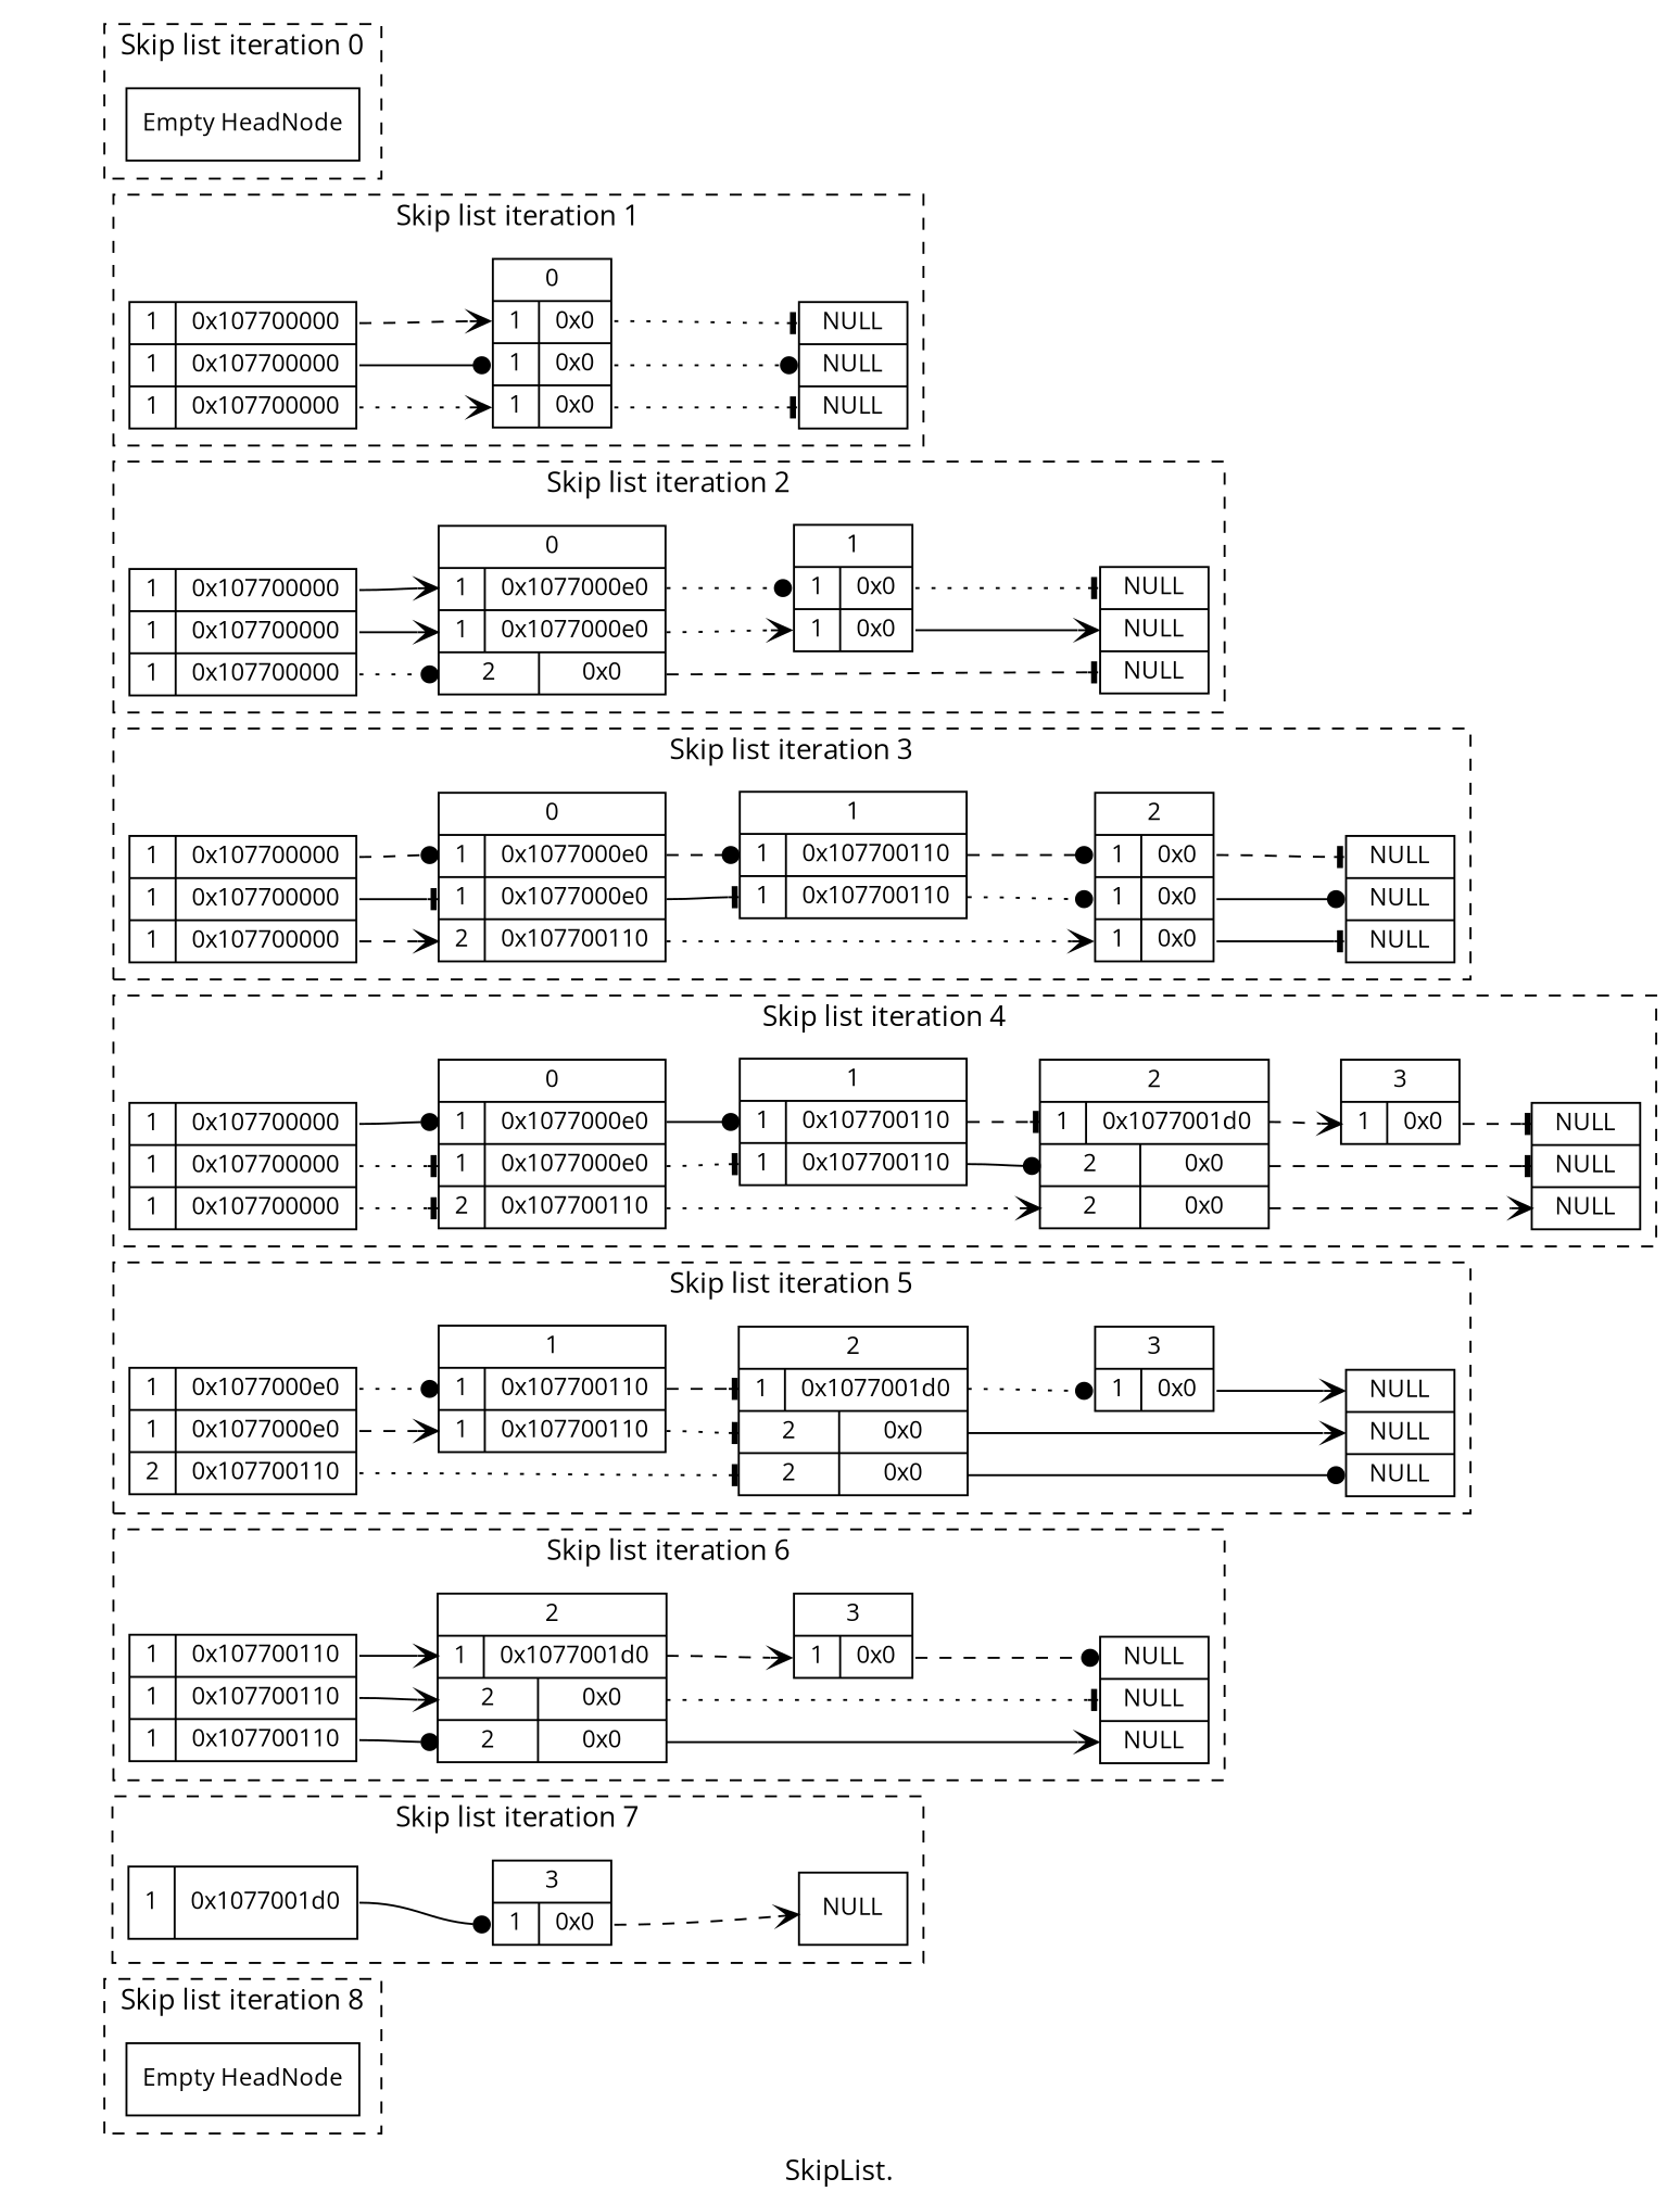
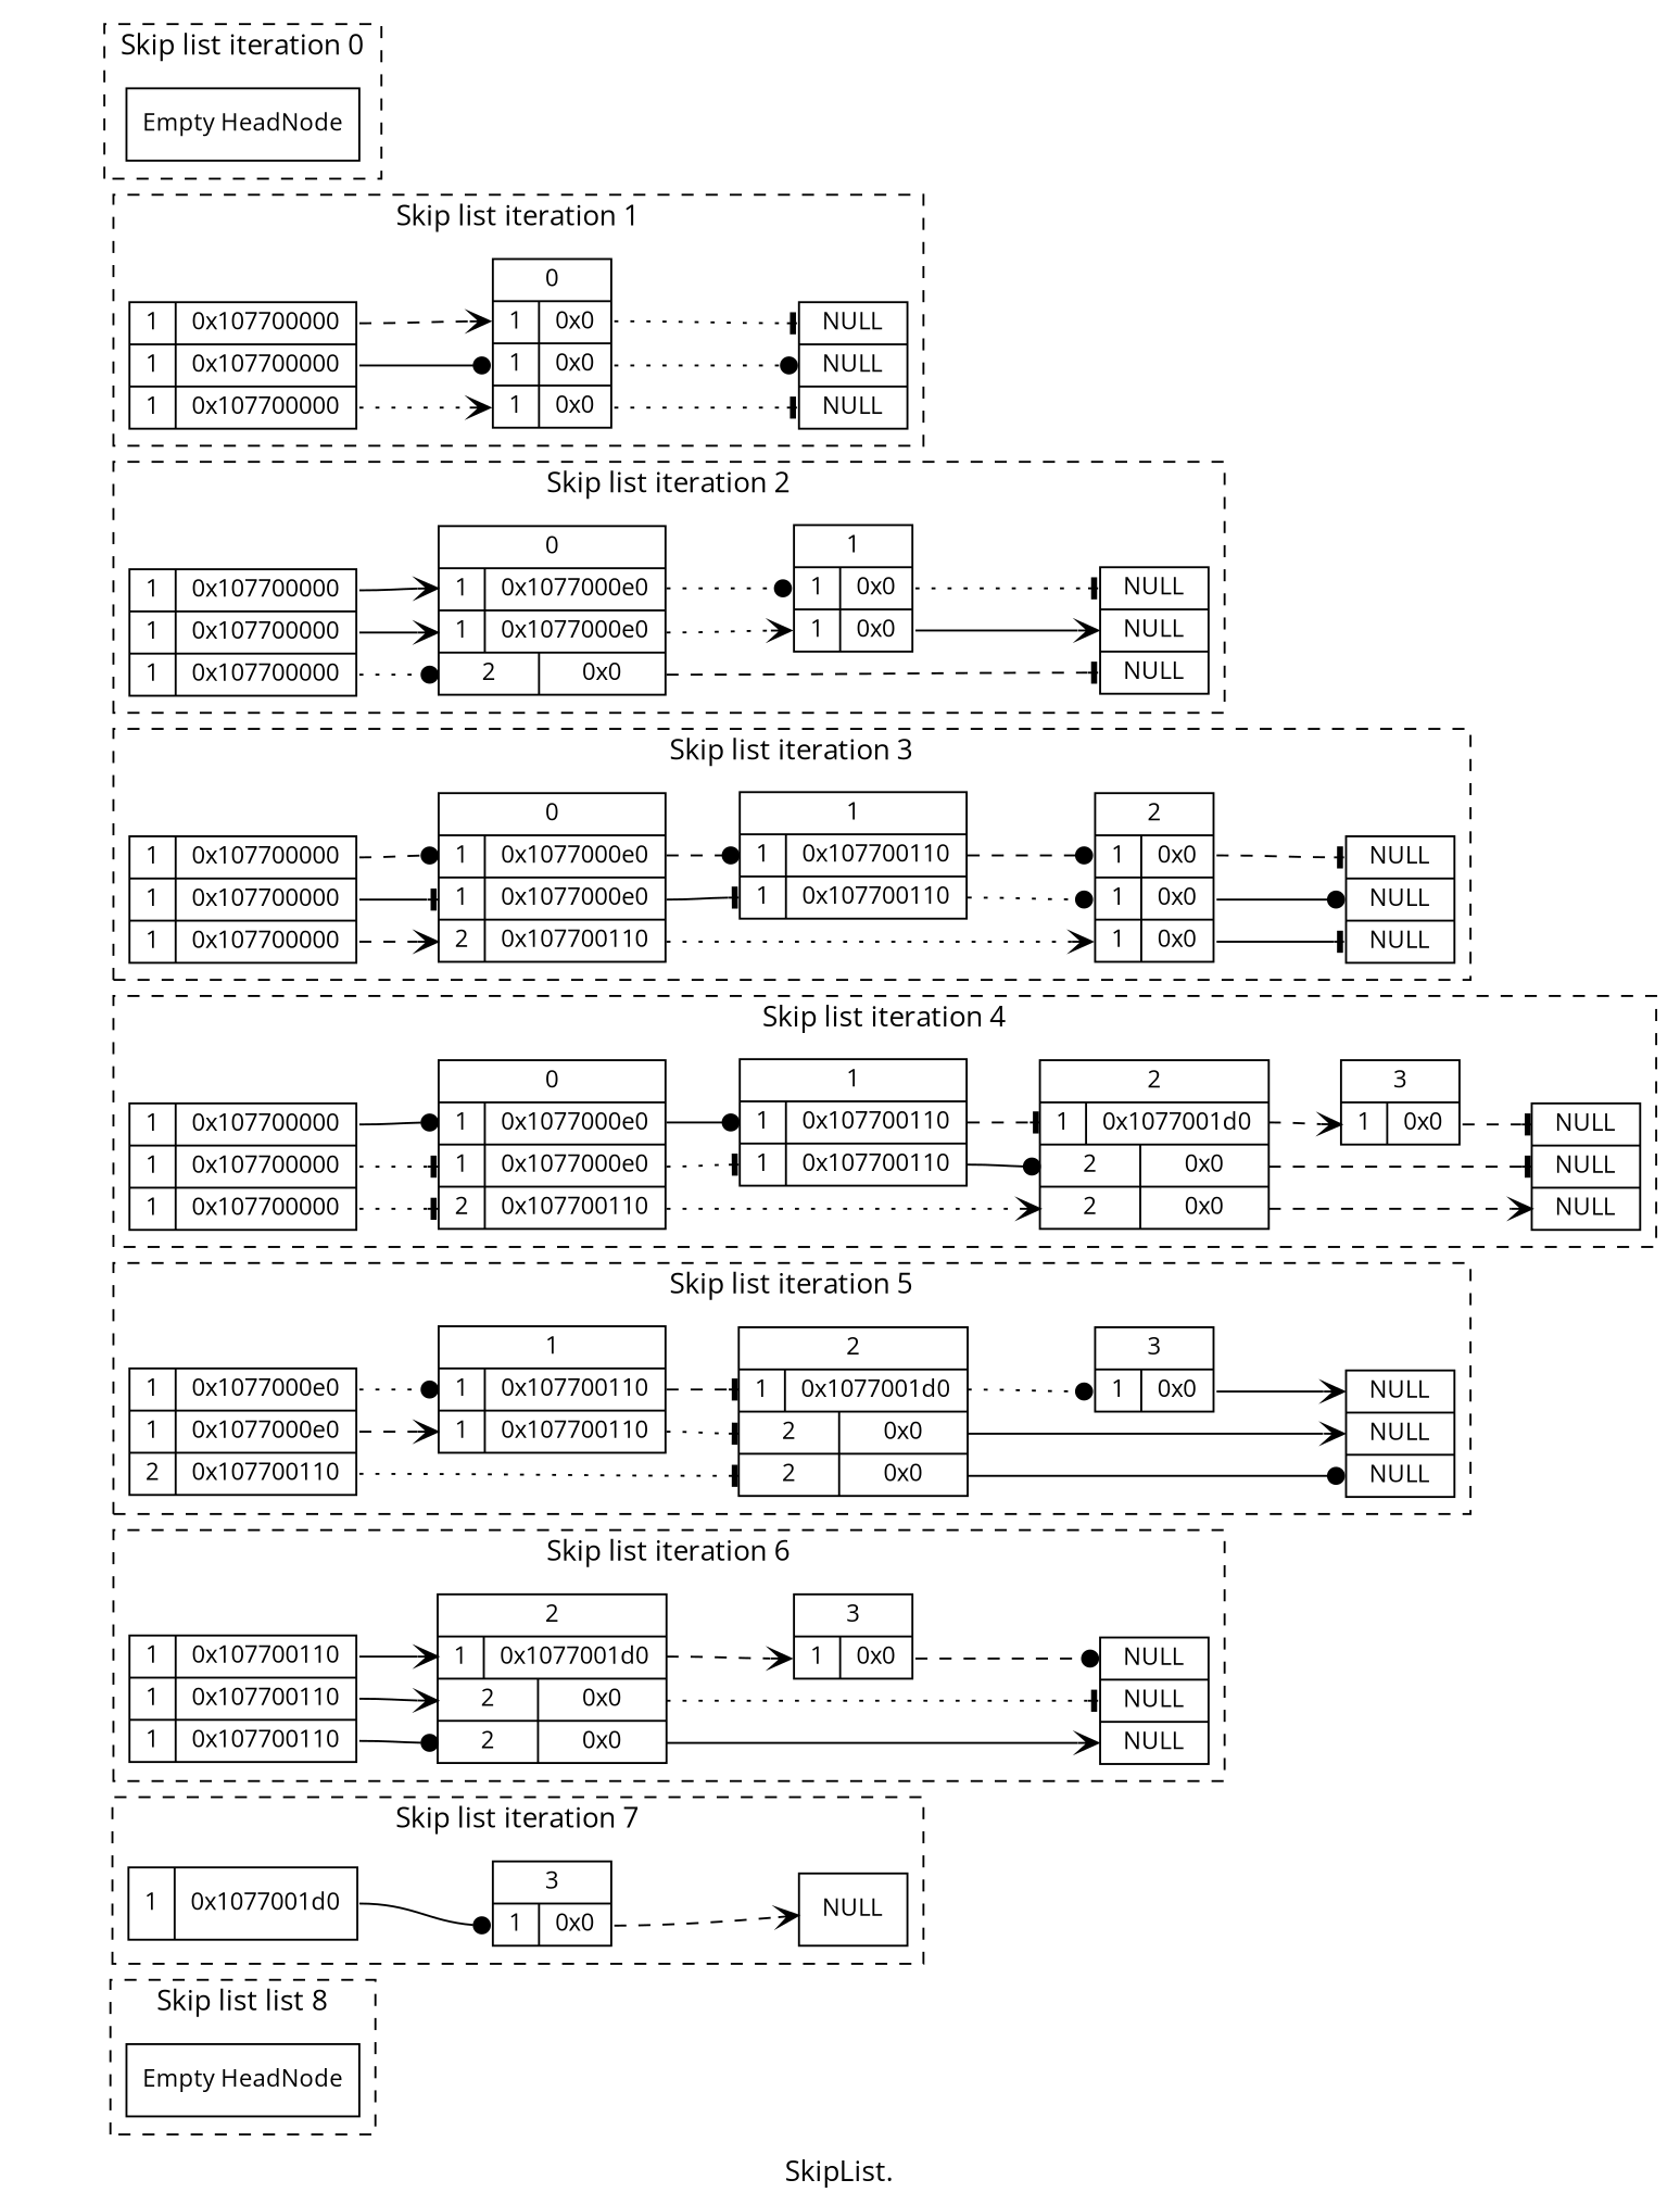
  digraph {
    label="SkipList."
    rankdir=LR
    fontname="Open Sans"
    node [fontsize=12 shape=record fontname="Open Sans"]
    edge [headport=w1 tailport=f1 style=solid arrowhead=vee fontname="Open Sans"]
    n1 [label="{ 1 | <f0> 0x107700000} | { 1 | <f1> 0x107700000} | { 1 | <f2> 0x107700000}"]
    n2 [label="<f0> 0 | { <w1> 1 | <f1> 0x0 } | { <w2> 1 | <f2> 0x0 } | { <w3> 1 | <f3> 0x0 }"]
    n3 [label="<w1> NULL | <w2> NULL | <w3> NULL"]
    n4 [label="Empty HeadNode"]
    n5 [label="{ 1 | <f0> 0x107700000} | { 1 | <f1> 0x107700000} | { 1 | <f2> 0x107700000}"]
    n6 [label="<f0> 0 | { <w1> 1 | <f1> 0x1077000e0 } | { <w2> 1 | <f2> 0x1077000e0 } | { <w3> 2 | <f3> 0x0 }"]
    n7 [label="<w1> NULL | <w2> NULL | <w3> NULL"]
    n8 [label="<f0> 1 | { <w1> 1 | <f1> 0x0 } | { <w2> 1 | <f2> 0x0 }"]
    n9 [label="{ 1 | <f0> 0x107700000} | { 1 | <f1> 0x107700000} | { 1 | <f2> 0x107700000}"]
    n10 [label="<f0> 0 | { <w1> 1 | <f1> 0x1077000e0 } | { <w2> 1 | <f2> 0x1077000e0 } | { <w3> 2 | <f3> 0x107700110 }"]
    n11 [label="<w1> NULL | <w2> NULL | <w3> NULL"]
    n12 [label="<f0> 1 | { <w1> 1 | <f1> 0x107700110 } | { <w2> 1 | <f2> 0x107700110 }"]
    n13 [label="<f0> 2 | { <w1> 1 | <f1> 0x0 } | { <w2> 1 | <f2> 0x0 } | { <w3> 1 | <f3> 0x0 }"]
    n14 [label="{ 1 | <f0> 0x107700000} | { 1 | <f1> 0x107700000} | { 1 | <f2> 0x107700000}"]
    n15 [label="<f0> 0 | { <w1> 1 | <f1> 0x1077000e0 } | { <w2> 1 | <f2> 0x1077000e0 } | { <w3> 2 | <f3> 0x107700110 }"]
    n16 [label="<w1> NULL | <w2> NULL | <w3> NULL"]
    n17 [label="<f0> 1 | { <w1> 1 | <f1> 0x107700110 } | { <w2> 1 | <f2> 0x107700110 }"]
    n18 [label="<f0> 2 | { <w1> 1 | <f1> 0x1077001d0 } | { <w2> 2 | <f2> 0x0 } | { <w3> 2 | <f3> 0x0 }"]
    n19 [label="<f0> 3 | { <w1> 1 | <f1> 0x0 }"]
    n20 [label="{ 1 | <f0> 0x1077000e0} | { 1 | <f1> 0x1077000e0} | { 2 | <f2> 0x107700110}"]
    n21 [label="<f0> 1 | { <w1> 1 | <f1> 0x107700110 } | { <w2> 1 | <f2> 0x107700110 }"]
    n22 [label="<f0> 2 | { <w1> 1 | <f1> 0x1077001d0 } | { <w2> 2 | <f2> 0x0 } | { <w3> 2 | <f3> 0x0 }"]
    n23 [label="<w1> NULL | <w2> NULL | <w3> NULL"]
    n24 [label="<f0> 3 | { <w1> 1 | <f1> 0x0 }"]
    n25 [label="{ 1 | <f0> 0x107700110} | { 1 | <f1> 0x107700110} | { 1 | <f2> 0x107700110}"]
    n26 [label="<f0> 2 | { <w1> 1 | <f1> 0x1077001d0 } | { <w2> 2 | <f2> 0x0 } | { <w3> 2 | <f3> 0x0 }"]
    n27 [label="<w1> NULL | <w2> NULL | <w3> NULL"]
    n28 [label="<f0> 3 | { <w1> 1 | <f1> 0x0 }"]
    n29 [label="{ 1 | <f0> 0x1077001d0}"]
    n30 [label="<f0> 3 | { <w1> 1 | <f1> 0x0 }"]
    n31 [label="<w1> NULL"]
    n32 [label="Empty HeadNode"]
    n33 [label="<f0> | <f1> | <f2> | <f3> | <f4> | <f5> | <f6> | <f7> | <f8> | " style=invis width=0.01]
    subgraph cluster_1 {
      label="Skip list iteration 1"
      style=dashed
      n1
      n2
      n3
    }
    subgraph cluster_2 {
      label="Skip list iteration 0"
      style=dashed
      n4
    }
    subgraph cluster_3 {
      label="Skip list iteration 2"
      style=dashed
      n5
      n6
      n7
      n8
    }
    subgraph cluster_4 {
      label="Skip list iteration 3"
      style=dashed
      n9
      n10
      n11
      n12
      n13
    }
    subgraph cluster_5 {
      label="Skip list iteration 4"
      style=dashed
      n14
      n15
      n16
      n17
      n18
      n19
    }
    subgraph cluster_6 {
      label="Skip list iteration 5"
      style=dashed
      n20
      n21
      n22
      n23
      n24
    }
    subgraph cluster_7 {
      label="Skip list iteration 6"
      style=dashed
      n25
      n26
      n27
      n28
    }
    subgraph cluster_8 {
      label="Skip list iteration 7"
      style=dashed
      n29
      n30
      n31
    }
    subgraph cluster_9 {
-     label="Skip list iteration 8"
+     label="Skip list list 8"
      style=dashed
      n32
    }
    n1 -> n2 [tailport=f0 style=dashed]
    n1 -> n2 [headport=w2 arrowhead=dot]
    n1 -> n2 [headport=w3 tailport=f2 style=dotted]
    n2 -> n3 [style=dotted arrowhead=tee]
    n2 -> n3 [headport=w2 tailport=f2 style=dotted arrowhead=dot]
    n2 -> n3 [headport=w3 tailport=f3 style=dotted arrowhead=tee]
    n5 -> n6 [tailport=f0]
    n5 -> n6 [headport=w2]
    n5 -> n6 [headport=w3 tailport=f2 style=dotted arrowhead=dot]
    n6 -> n7 [headport=w3 tailport=f3 style=dashed arrowhead=tee]
    n6 -> n8 [style=dotted arrowhead=dot]
    n6 -> n8 [headport=w2 tailport=f2 style=dotted]
    n8 -> n7 [style=dotted arrowhead=tee]
    n8 -> n7 [headport=w2 tailport=f2]
    n9 -> n10 [tailport=f0 style=dashed arrowhead=dot]
    n9 -> n10 [headport=w2 arrowhead=tee]
    n9 -> n10 [headport=w3 tailport=f2 style=dashed]
    n10 -> n12 [style=dashed arrowhead=dot]
    n10 -> n12 [headport=w2 tailport=f2 arrowhead=tee]
    n10 -> n13 [headport=w3 tailport=f3 style=dotted]
    n12 -> n13 [style=dashed arrowhead=dot]
    n12 -> n13 [headport=w2 tailport=f2 style=dotted arrowhead=dot]
    n13 -> n11 [style=dashed arrowhead=tee]
    n13 -> n11 [headport=w2 tailport=f2 arrowhead=dot]
    n13 -> n11 [headport=w3 tailport=f3 arrowhead=tee]
    n14 -> n15 [tailport=f0 arrowhead=dot]
    n14 -> n15 [headport=w2 style=dotted arrowhead=tee]
    n14 -> n15 [headport=w3 tailport=f2 style=dotted arrowhead=tee]
    n15 -> n17 [arrowhead=dot]
    n15 -> n17 [headport=w2 tailport=f2 style=dotted arrowhead=tee]
    n15 -> n18 [headport=w3 tailport=f3 style=dotted]
    n17 -> n18 [style=dashed arrowhead=tee]
    n17 -> n18 [headport=w2 tailport=f2 arrowhead=dot]
    n18 -> n16 [headport=w2 tailport=f2 style=dashed arrowhead=tee]
    n18 -> n16 [headport=w3 tailport=f3 style=dashed]
    n18 -> n19 [style=dashed]
    n19 -> n16 [style=dashed arrowhead=tee]
    n20 -> n21 [tailport=f0 style=dotted arrowhead=dot]
    n20 -> n21 [headport=w2 style=dashed]
    n20 -> n22 [headport=w3 tailport=f2 style=dotted arrowhead=tee]
    n21 -> n22 [style=dashed arrowhead=tee]
    n21 -> n22 [headport=w2 tailport=f2 style=dotted arrowhead=tee]
    n22 -> n23 [headport=w2 tailport=f2]
    n22 -> n23 [headport=w3 tailport=f3 arrowhead=dot]
    n22 -> n24 [style=dotted arrowhead=dot]
    n24 -> n23
    n25 -> n26 [tailport=f0]
    n25 -> n26 [headport=w2]
    n25 -> n26 [headport=w3 tailport=f2 arrowhead=dot]
    n26 -> n27 [headport=w2 tailport=f2 style=dotted arrowhead=tee]
    n26 -> n27 [headport=w3 tailport=f3]
    n26 -> n28 [style=dashed]
    n28 -> n27 [style=dashed arrowhead=dot]
    n29 -> n30 [tailport=f0 arrowhead=dot]
    n30 -> n31 [style=dashed]
    n33 -> n1 [style=invis headport="" arrowhead=""]
    n33 -> n4 [style=invis tailport=f0 headport="" arrowhead=""]
    n33 -> n5 [style=invis tailport=f2 headport="" arrowhead=""]
    n33 -> n9 [style=invis tailport=f3 headport="" arrowhead=""]
    n33 -> n14 [style=invis tailport=f4 headport="" arrowhead=""]
    n33 -> n20 [style=invis tailport=f5 headport="" arrowhead=""]
    n33 -> n25 [style=invis tailport=f6 headport="" arrowhead=""]
    n33 -> n29 [style=invis tailport=f7 headport="" arrowhead=""]
    n33 -> n32 [style=invis tailport=f8 headport="" arrowhead=""]
  }
